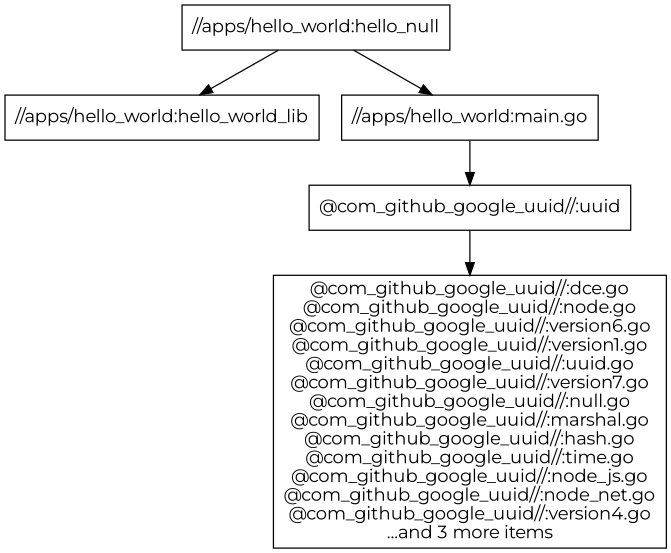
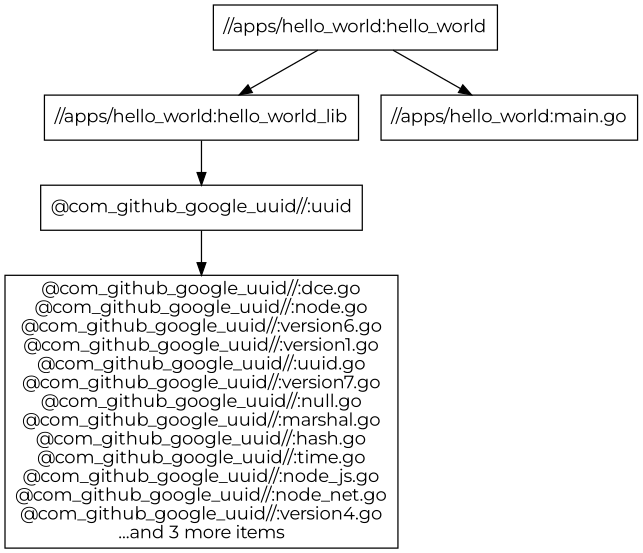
  digraph {
    fontname=Montserrat
    node [fontname=Montserrat shape=box]
    edge [fontname=Montserrat]
-   "//apps/hello_world:hello_world" [label="//apps/hello_world:hello_null"]
+   "//apps/hello_world:hello_world"
    "//apps/hello_world:hello_world_lib"
    "//apps/hello_world:main.go"
    "@com_github_google_uuid//:uuid"
    "@com_github_google_uuid//:dce.go\n@com_github_google_uuid//:node.go\n@com_github_google_uuid//:version6.go\n@com_github_google_uuid//:version1.go\n@com_github_google_uuid//:uuid.go\n@com_github_google_uuid//:version7.go\n@com_github_google_uuid//:null.go\n@com_github_google_uuid//:marshal.go\n@com_github_google_uuid//:hash.go\n@com_github_google_uuid//:time.go\n@com_github_google_uuid//:node_js.go\n@com_github_google_uuid//:node_net.go\n@com_github_google_uuid//:version4.go\n...and 3 more items"
    "//apps/hello_world:hello_world" -> "//apps/hello_world:hello_world_lib"
    "//apps/hello_world:hello_world" -> "//apps/hello_world:main.go"
-   "//apps/hello_world:main.go" -> "@com_github_google_uuid//:uuid"
+   "//apps/hello_world:hello_world_lib" -> "@com_github_google_uuid//:uuid"
    "@com_github_google_uuid//:uuid" -> "@com_github_google_uuid//:dce.go\n@com_github_google_uuid//:node.go\n@com_github_google_uuid//:version6.go\n@com_github_google_uuid//:version1.go\n@com_github_google_uuid//:uuid.go\n@com_github_google_uuid//:version7.go\n@com_github_google_uuid//:null.go\n@com_github_google_uuid//:marshal.go\n@com_github_google_uuid//:hash.go\n@com_github_google_uuid//:time.go\n@com_github_google_uuid//:node_js.go\n@com_github_google_uuid//:node_net.go\n@com_github_google_uuid//:version4.go\n...and 3 more items"
  }
